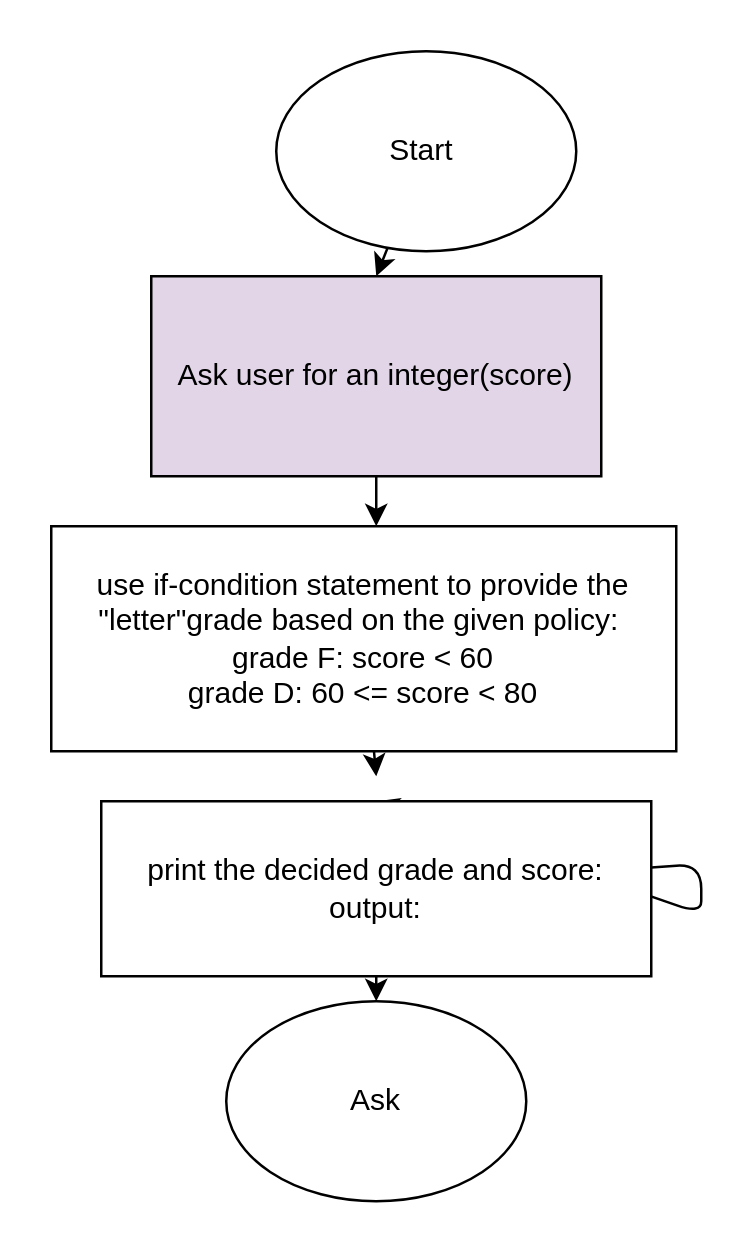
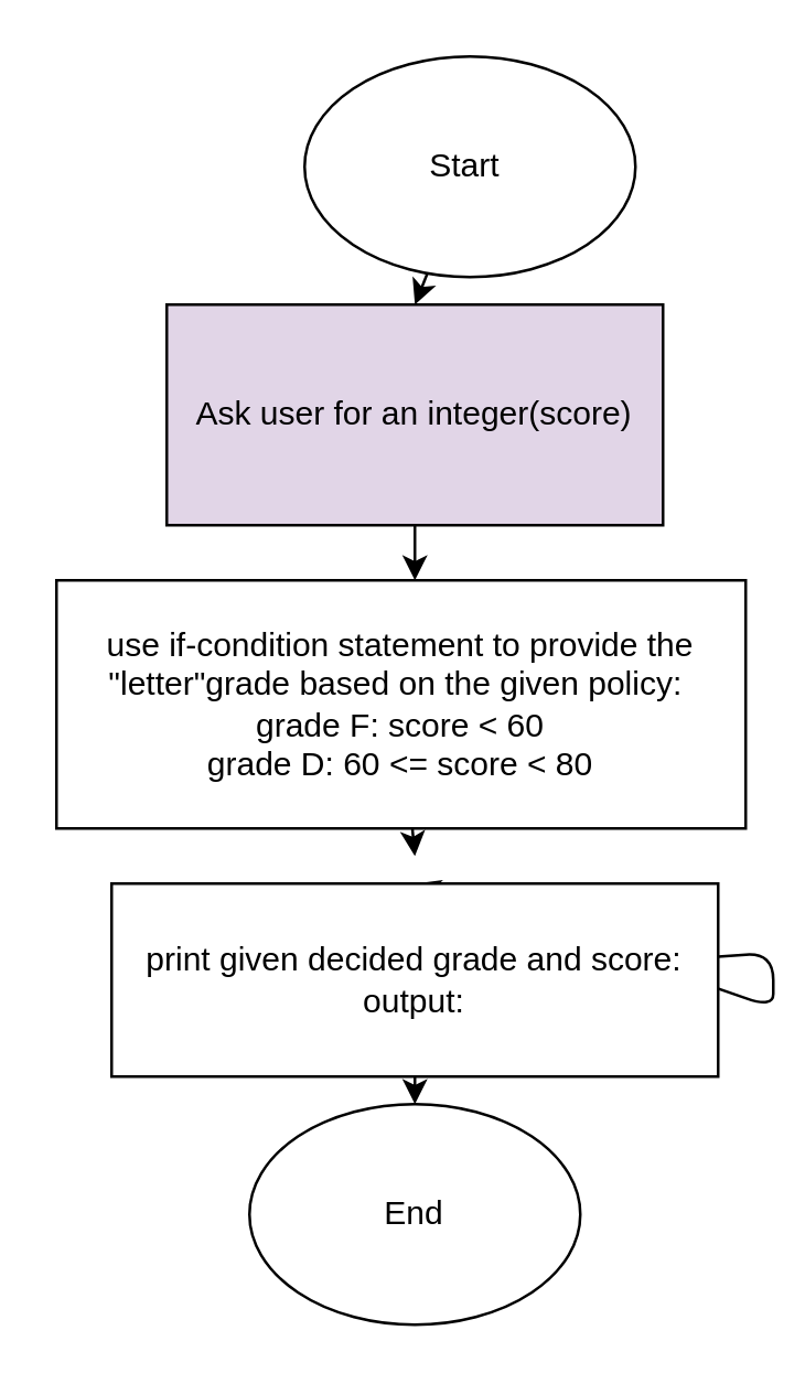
  <mxCell id="0" />
  <mxCell id="1" parent="0" />
  <mxCell id="2" style="edgeStyle=none;html=1;" edge="1" parent="1" source="3"><mxGeometry relative="1" as="geometry"><mxPoint x="150" y="110" as="targetPoint" /></mxGeometry></mxCell>
  <mxCell id="3" value="Start&amp;nbsp;" style="ellipse;whiteSpace=wrap;html=1;" vertex="1" parent="1"><mxGeometry x="110" y="20" width="120" height="80" as="geometry" /></mxCell>
  <mxCell id="4" style="edgeStyle=none;html=1;" edge="1" parent="1" source="5"><mxGeometry relative="1" as="geometry"><mxPoint x="150" y="210" as="targetPoint" /></mxGeometry></mxCell>
  <mxCell id="5" value="Ask user for an integer(score)" style="rounded=0;whiteSpace=wrap;html=1;fillColor=#e1d5e7;" vertex="1" parent="1"><mxGeometry x="60" y="110" width="180" height="80" as="geometry" /></mxCell>
  <mxCell id="6" style="edgeStyle=none;html=1;" edge="1" parent="1" source="7"><mxGeometry relative="1" as="geometry"><mxPoint x="150" y="310" as="targetPoint" /></mxGeometry></mxCell>
  <mxCell id="7" value="use if-condition statement to provide the &quot;letter&quot;grade based on the given policy:&amp;nbsp;&lt;br&gt;grade F: score &amp;lt; 60&lt;br&gt;grade D: 60 &amp;lt;= score &amp;lt; 80" style="rounded=0;whiteSpace=wrap;html=1;" vertex="1" parent="1"><mxGeometry x="20" y="210" width="250" height="90" as="geometry" /></mxCell>
  <mxCell id="8" style="edgeStyle=none;html=1;" edge="1" parent="1" source="10"><mxGeometry relative="1" as="geometry"><mxPoint x="150" y="400" as="targetPoint" /></mxGeometry></mxCell>
  <mxCell id="9" style="edgeStyle=none;html=1;entryX=0.5;entryY=0;entryDx=0;entryDy=0;" edge="1" parent="1" source="10" target="10"><mxGeometry relative="1" as="geometry"><mxPoint x="150" y="300" as="targetPoint" /></mxGeometry></mxCell>
- <mxCell id="10" value="print the decided grade and score: output:" style="rounded=0;whiteSpace=wrap;html=1;" vertex="1" parent="1"><mxGeometry x="40" y="320" width="220" height="70" as="geometry" /></mxCell>
- <mxCell id="11" value="Ask" style="ellipse;whiteSpace=wrap;html=1;" vertex="1" parent="1"><mxGeometry x="90" y="400" width="120" height="80" as="geometry" /></mxCell>
+ <mxCell id="10" value="print given decided grade and score: output:" style="rounded=0;whiteSpace=wrap;html=1;" vertex="1" parent="1"><mxGeometry x="40" y="320" width="220" height="70" as="geometry" /></mxCell>
+ <mxCell id="11" value="End" style="ellipse;whiteSpace=wrap;html=1;" vertex="1" parent="1"><mxGeometry x="90" y="400" width="120" height="80" as="geometry" /></mxCell>
